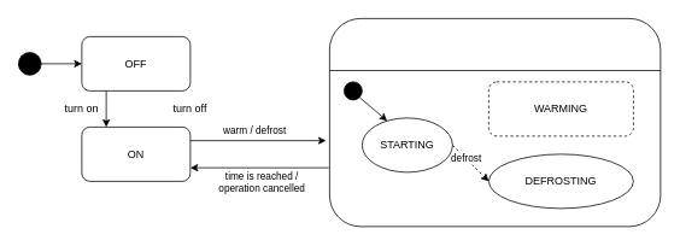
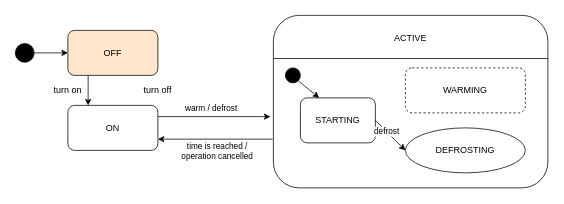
  <mxCell id="0" />
  <mxCell id="1" parent="0" />
- <mxCell id="2" value="OFF" style="rounded=1;whiteSpace=wrap;html=1;" vertex="1" parent="1"><mxGeometry x="90" y="40" width="120" height="60" as="geometry" /></mxCell>
+ <mxCell id="2" value="OFF" style="rounded=1;whiteSpace=wrap;html=1;fillColor=#ffe6cc;" vertex="1" parent="1"><mxGeometry x="90" y="40" width="120" height="60" as="geometry" /></mxCell>
  <mxCell id="3" value="ON" style="rounded=1;whiteSpace=wrap;html=1;" vertex="1" parent="1"><mxGeometry x="90" y="140" width="120" height="60" as="geometry" /></mxCell>
  <mxCell id="4" value="" style="rounded=1;whiteSpace=wrap;html=1;" vertex="1" parent="1"><mxGeometry x="364" y="20" width="366" height="230" as="geometry" /></mxCell>
  <mxCell id="5" value="WARMING" style="rounded=1;whiteSpace=wrap;html=1;dashed=1;" vertex="1" parent="1"><mxGeometry x="540" y="90" width="160" height="60" as="geometry" /></mxCell>
  <mxCell id="6" value="DEFROSTING" style="ellipse;whiteSpace=wrap;html=1;" vertex="1" parent="1"><mxGeometry x="540" y="170" width="160" height="60" as="geometry" /></mxCell>
  <mxCell id="7" value="" style="endArrow=classic;html=1;entryX=1;entryY=0.75;entryDx=0;entryDy=0;" edge="1" parent="1" target="3"><mxGeometry width="50" height="50" relative="1" as="geometry"><mxPoint x="363" y="185" as="sourcePoint" /><mxPoint x="390" y="220" as="targetPoint" /></mxGeometry></mxCell>
  <mxCell id="8" value="time is reached / &lt;br&gt;operation cancelled" style="edgeLabel;html=1;align=center;verticalAlign=middle;resizable=0;points=[];" vertex="1" connectable="0" parent="7"><mxGeometry x="-0.187" y="2" relative="1" as="geometry"><mxPoint x="-13" y="13" as="offset" /></mxGeometry></mxCell>
+ <mxCell id="9" value="ACTIVE" style="text;html=1;strokeColor=none;fillColor=none;align=center;verticalAlign=middle;whiteSpace=wrap;rounded=0;" vertex="1" parent="1"><mxGeometry x="527" y="40" width="40" height="20" as="geometry" /></mxCell>
  <mxCell id="10" value="" style="endArrow=classic;html=1;exitX=0.5;exitY=1;exitDx=0;exitDy=0;" edge="1" parent="1"><mxGeometry width="50" height="50" relative="1" as="geometry"><mxPoint x="117" y="100" as="sourcePoint" /><mxPoint x="117" y="140" as="targetPoint" /></mxGeometry></mxCell>
  <mxCell id="11" value="turn on" style="text;html=1;strokeColor=none;fillColor=none;align=center;verticalAlign=middle;whiteSpace=wrap;rounded=0;" vertex="1" parent="1"><mxGeometry x="70" y="110" width="40" height="20" as="geometry" /></mxCell>
  <mxCell id="12" value="turn off" style="text;html=1;strokeColor=none;fillColor=none;align=center;verticalAlign=middle;whiteSpace=wrap;rounded=0;" vertex="1" parent="1"><mxGeometry x="190" y="110" width="40" height="20" as="geometry" /></mxCell>
  <mxCell id="13" value="" style="endArrow=none;html=1;exitX=0;exitY=0.25;exitDx=0;exitDy=0;entryX=1;entryY=0.25;entryDx=0;entryDy=0;" edge="1" parent="1" source="4" target="4"><mxGeometry width="50" height="50" relative="1" as="geometry"><mxPoint x="340" y="270" as="sourcePoint" /><mxPoint x="390" y="220" as="targetPoint" /></mxGeometry></mxCell>
- <mxCell id="14" value="STARTING" style="ellipse;whiteSpace=wrap;html=1;" vertex="1" parent="1"><mxGeometry x="400" y="130" width="100" height="60" as="geometry" /></mxCell>
- <mxCell id="15" value="" style="endArrow=classic;html=1;exitX=1;exitY=0.5;exitDx=0;exitDy=0;entryX=0;entryY=0.5;entryDx=0;entryDy=0;dashed=1;" edge="1" parent="1" source="14" target="6"><mxGeometry width="50" height="50" relative="1" as="geometry"><mxPoint x="340" y="270" as="sourcePoint" /><mxPoint x="390" y="220" as="targetPoint" /></mxGeometry></mxCell>
+ <mxCell id="14" value="STARTING" style="rounded=1;whiteSpace=wrap;html=1;" vertex="1" parent="1"><mxGeometry x="400" y="130" width="100" height="60" as="geometry" /></mxCell>
+ <mxCell id="15" value="" style="endArrow=classic;html=1;exitX=1;exitY=0.5;exitDx=0;exitDy=0;entryX=0;entryY=0.5;entryDx=0;entryDy=0;" edge="1" parent="1" source="14" target="6"><mxGeometry width="50" height="50" relative="1" as="geometry"><mxPoint x="340" y="270" as="sourcePoint" /><mxPoint x="390" y="220" as="targetPoint" /></mxGeometry></mxCell>
  <mxCell id="16" value="defrost" style="edgeLabel;html=1;align=center;verticalAlign=middle;resizable=0;points=[];" vertex="1" connectable="0" parent="15"><mxGeometry x="-0.25" relative="1" as="geometry"><mxPoint as="offset" /></mxGeometry></mxCell>
  <mxCell id="17" value="" style="ellipse;whiteSpace=wrap;html=1;aspect=fixed;fillColor=#000000;" vertex="1" parent="1"><mxGeometry x="20" y="57.5" width="25" height="25" as="geometry" /></mxCell>
  <mxCell id="18" value="" style="endArrow=classic;html=1;exitX=1;exitY=1;exitDx=0;exitDy=0;entryX=0.25;entryY=0;entryDx=0;entryDy=0;" edge="1" parent="1" source="21" target="14"><mxGeometry width="50" height="50" relative="1" as="geometry"><mxPoint x="340" y="270" as="sourcePoint" /><mxPoint x="390" y="220" as="targetPoint" /></mxGeometry></mxCell>
  <mxCell id="19" value="" style="endArrow=classic;html=1;exitX=1;exitY=0.5;exitDx=0;exitDy=0;entryX=0;entryY=0.5;entryDx=0;entryDy=0;" edge="1" parent="1" source="17" target="2"><mxGeometry width="50" height="50" relative="1" as="geometry"><mxPoint x="340" y="270" as="sourcePoint" /><mxPoint x="390" y="220" as="targetPoint" /></mxGeometry></mxCell>
  <mxCell id="20" style="edgeStyle=orthogonalEdgeStyle;rounded=0;orthogonalLoop=1;jettySize=auto;html=1;exitX=0;exitY=0;exitDx=0;exitDy=0;entryX=0;entryY=1;entryDx=0;entryDy=0;" edge="1" parent="1" source="17" target="17"><mxGeometry relative="1" as="geometry" /></mxCell>
  <mxCell id="21" value="" style="ellipse;whiteSpace=wrap;html=1;aspect=fixed;fillColor=#000000;" vertex="1" parent="1"><mxGeometry x="380" y="90" width="20" height="20" as="geometry" /></mxCell>
  <mxCell id="22" value="" style="endArrow=classic;html=1;exitX=1;exitY=0.25;exitDx=0;exitDy=0;" edge="1" parent="1" source="3"><mxGeometry width="50" height="50" relative="1" as="geometry"><mxPoint x="340" y="270" as="sourcePoint" /><mxPoint x="360" y="155" as="targetPoint" /></mxGeometry></mxCell>
  <mxCell id="23" value="warm / defrost" style="edgeLabel;html=1;align=center;verticalAlign=middle;resizable=0;points=[];" vertex="1" connectable="0" parent="22"><mxGeometry x="0.293" relative="1" as="geometry"><mxPoint x="-27" y="-12" as="offset" /></mxGeometry></mxCell>
